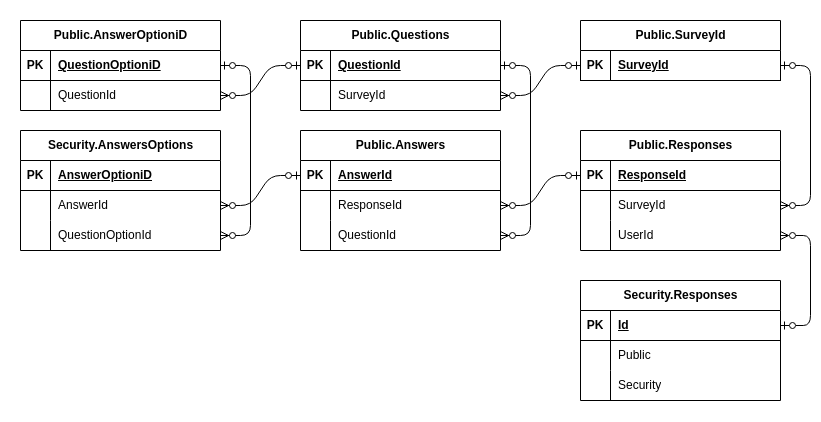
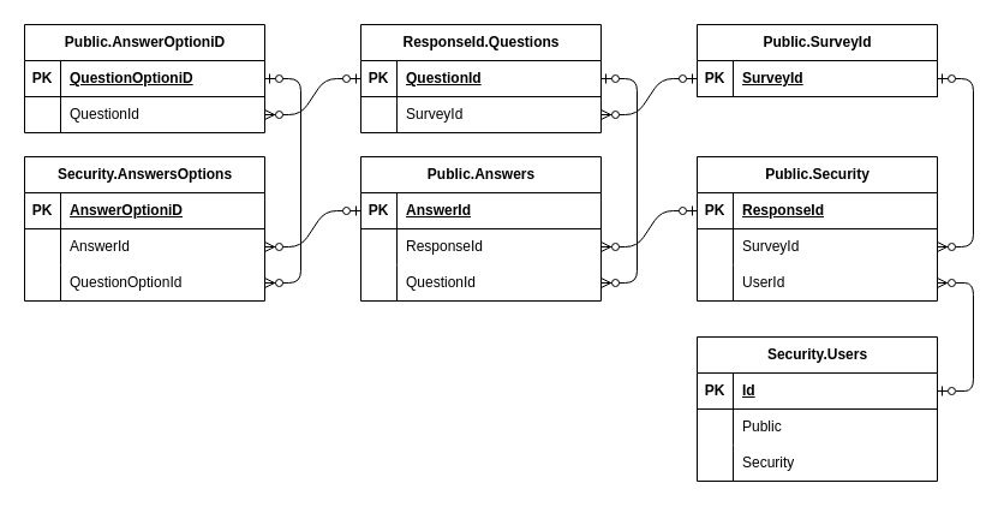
  <mxCell id="0" />
  <mxCell id="1" parent="0" />
  <mxCell id="2" value="Public.SurveyId" style="shape=table;startSize=30;container=1;collapsible=1;childLayout=tableLayout;fixedRows=1;rowLines=0;fontStyle=1;align=center;resizeLast=1;html=1;" vertex="1" parent="1"><mxGeometry x="580" y="20" width="200" height="60" as="geometry" /></mxCell>
  <mxCell id="3" value="" style="shape=tableRow;horizontal=0;startSize=0;swimlaneHead=0;swimlaneBody=0;fillColor=none;collapsible=0;dropTarget=0;points=[[0,0.5],[1,0.5]];portConstraint=eastwest;top=0;left=0;right=0;bottom=1;" vertex="1" parent="2"><mxGeometry y="30" width="200" height="30" as="geometry" /></mxCell>
  <mxCell id="4" value="PK" style="shape=partialRectangle;connectable=0;fillColor=none;top=0;left=0;bottom=0;right=0;fontStyle=1;overflow=hidden;whiteSpace=wrap;html=1;" vertex="1" parent="3"><mxGeometry width="30" height="30" as="geometry"><mxRectangle width="30" height="30" as="alternateBounds" /></mxGeometry></mxCell>
  <mxCell id="5" value="SurveyId" style="shape=partialRectangle;connectable=0;fillColor=none;top=0;left=0;bottom=0;right=0;align=left;spacingLeft=6;fontStyle=5;overflow=hidden;whiteSpace=wrap;html=1;" vertex="1" parent="3"><mxGeometry x="30" width="170" height="30" as="geometry"><mxRectangle width="170" height="30" as="alternateBounds" /></mxGeometry></mxCell>
- <mxCell id="6" value="Security.Responses" style="shape=table;startSize=30;container=1;collapsible=1;childLayout=tableLayout;fixedRows=1;rowLines=0;fontStyle=1;align=center;resizeLast=1;html=1;" vertex="1" parent="1"><mxGeometry x="580" y="280" width="200" height="120" as="geometry" /></mxCell>
+ <mxCell id="6" value="Security.Users" style="shape=table;startSize=30;container=1;collapsible=1;childLayout=tableLayout;fixedRows=1;rowLines=0;fontStyle=1;align=center;resizeLast=1;html=1;" vertex="1" parent="1"><mxGeometry x="580" y="280" width="200" height="120" as="geometry" /></mxCell>
  <mxCell id="7" value="" style="shape=tableRow;horizontal=0;startSize=0;swimlaneHead=0;swimlaneBody=0;fillColor=none;collapsible=0;dropTarget=0;points=[[0,0.5],[1,0.5]];portConstraint=eastwest;top=0;left=0;right=0;bottom=1;" vertex="1" parent="6"><mxGeometry y="30" width="200" height="30" as="geometry" /></mxCell>
  <mxCell id="8" value="PK" style="shape=partialRectangle;connectable=0;fillColor=none;top=0;left=0;bottom=0;right=0;fontStyle=1;overflow=hidden;whiteSpace=wrap;html=1;" vertex="1" parent="7"><mxGeometry width="30" height="30" as="geometry"><mxRectangle width="30" height="30" as="alternateBounds" /></mxGeometry></mxCell>
  <mxCell id="9" value="Id" style="shape=partialRectangle;connectable=0;fillColor=none;top=0;left=0;bottom=0;right=0;align=left;spacingLeft=6;fontStyle=5;overflow=hidden;whiteSpace=wrap;html=1;" vertex="1" parent="7"><mxGeometry x="30" width="170" height="30" as="geometry"><mxRectangle width="170" height="30" as="alternateBounds" /></mxGeometry></mxCell>
  <mxCell id="10" value="" style="shape=tableRow;horizontal=0;startSize=0;swimlaneHead=0;swimlaneBody=0;fillColor=none;collapsible=0;dropTarget=0;points=[[0,0.5],[1,0.5]];portConstraint=eastwest;top=0;left=0;right=0;bottom=0;" vertex="1" parent="6"><mxGeometry y="60" width="200" height="30" as="geometry" /></mxCell>
  <mxCell id="11" value="" style="shape=partialRectangle;connectable=0;fillColor=none;top=0;left=0;bottom=0;right=0;editable=1;overflow=hidden;whiteSpace=wrap;html=1;" vertex="1" parent="10"><mxGeometry width="30" height="30" as="geometry"><mxRectangle width="30" height="30" as="alternateBounds" /></mxGeometry></mxCell>
  <mxCell id="12" value="Public" style="shape=partialRectangle;connectable=0;fillColor=none;top=0;left=0;bottom=0;right=0;align=left;spacingLeft=6;overflow=hidden;whiteSpace=wrap;html=1;" vertex="1" parent="10"><mxGeometry x="30" width="170" height="30" as="geometry"><mxRectangle width="170" height="30" as="alternateBounds" /></mxGeometry></mxCell>
  <mxCell id="13" value="" style="shape=tableRow;horizontal=0;startSize=0;swimlaneHead=0;swimlaneBody=0;fillColor=none;collapsible=0;dropTarget=0;points=[[0,0.5],[1,0.5]];portConstraint=eastwest;top=0;left=0;right=0;bottom=0;" vertex="1" parent="6"><mxGeometry y="90" width="200" height="30" as="geometry" /></mxCell>
  <mxCell id="14" value="" style="shape=partialRectangle;connectable=0;fillColor=none;top=0;left=0;bottom=0;right=0;editable=1;overflow=hidden;whiteSpace=wrap;html=1;" vertex="1" parent="13"><mxGeometry width="30" height="30" as="geometry"><mxRectangle width="30" height="30" as="alternateBounds" /></mxGeometry></mxCell>
  <mxCell id="15" value="Security" style="shape=partialRectangle;connectable=0;fillColor=none;top=0;left=0;bottom=0;right=0;align=left;spacingLeft=6;overflow=hidden;whiteSpace=wrap;html=1;" vertex="1" parent="13"><mxGeometry x="30" width="170" height="30" as="geometry"><mxRectangle width="170" height="30" as="alternateBounds" /></mxGeometry></mxCell>
- <mxCell id="16" value="Public.Responses" style="shape=table;startSize=30;container=1;collapsible=1;childLayout=tableLayout;fixedRows=1;rowLines=0;fontStyle=1;align=center;resizeLast=1;html=1;" vertex="1" parent="1"><mxGeometry x="580" y="130" width="200" height="120" as="geometry" /></mxCell>
+ <mxCell id="16" value="Public.Security" style="shape=table;startSize=30;container=1;collapsible=1;childLayout=tableLayout;fixedRows=1;rowLines=0;fontStyle=1;align=center;resizeLast=1;html=1;" vertex="1" parent="1"><mxGeometry x="580" y="130" width="200" height="120" as="geometry" /></mxCell>
  <mxCell id="17" value="" style="shape=tableRow;horizontal=0;startSize=0;swimlaneHead=0;swimlaneBody=0;fillColor=none;collapsible=0;dropTarget=0;points=[[0,0.5],[1,0.5]];portConstraint=eastwest;top=0;left=0;right=0;bottom=1;" vertex="1" parent="16"><mxGeometry y="30" width="200" height="30" as="geometry" /></mxCell>
  <mxCell id="18" value="PK" style="shape=partialRectangle;connectable=0;fillColor=none;top=0;left=0;bottom=0;right=0;fontStyle=1;overflow=hidden;whiteSpace=wrap;html=1;" vertex="1" parent="17"><mxGeometry width="30" height="30" as="geometry"><mxRectangle width="30" height="30" as="alternateBounds" /></mxGeometry></mxCell>
  <mxCell id="19" value="ResponseId" style="shape=partialRectangle;connectable=0;fillColor=none;top=0;left=0;bottom=0;right=0;align=left;spacingLeft=6;fontStyle=5;overflow=hidden;whiteSpace=wrap;html=1;" vertex="1" parent="17"><mxGeometry x="30" width="170" height="30" as="geometry"><mxRectangle width="170" height="30" as="alternateBounds" /></mxGeometry></mxCell>
  <mxCell id="20" value="" style="shape=tableRow;horizontal=0;startSize=0;swimlaneHead=0;swimlaneBody=0;fillColor=none;collapsible=0;dropTarget=0;points=[[0,0.5],[1,0.5]];portConstraint=eastwest;top=0;left=0;right=0;bottom=0;" vertex="1" parent="16"><mxGeometry y="60" width="200" height="30" as="geometry" /></mxCell>
  <mxCell id="21" value="" style="shape=partialRectangle;connectable=0;fillColor=none;top=0;left=0;bottom=0;right=0;editable=1;overflow=hidden;whiteSpace=wrap;html=1;" vertex="1" parent="20"><mxGeometry width="30" height="30" as="geometry"><mxRectangle width="30" height="30" as="alternateBounds" /></mxGeometry></mxCell>
  <mxCell id="22" value="SurveyId" style="shape=partialRectangle;connectable=0;fillColor=none;top=0;left=0;bottom=0;right=0;align=left;spacingLeft=6;overflow=hidden;whiteSpace=wrap;html=1;" vertex="1" parent="20"><mxGeometry x="30" width="170" height="30" as="geometry"><mxRectangle width="170" height="30" as="alternateBounds" /></mxGeometry></mxCell>
  <mxCell id="23" value="" style="shape=tableRow;horizontal=0;startSize=0;swimlaneHead=0;swimlaneBody=0;fillColor=none;collapsible=0;dropTarget=0;points=[[0,0.5],[1,0.5]];portConstraint=eastwest;top=0;left=0;right=0;bottom=0;" vertex="1" parent="16"><mxGeometry y="90" width="200" height="30" as="geometry" /></mxCell>
  <mxCell id="24" value="" style="shape=partialRectangle;connectable=0;fillColor=none;top=0;left=0;bottom=0;right=0;editable=1;overflow=hidden;whiteSpace=wrap;html=1;" vertex="1" parent="23"><mxGeometry width="30" height="30" as="geometry"><mxRectangle width="30" height="30" as="alternateBounds" /></mxGeometry></mxCell>
  <mxCell id="25" value="UserId" style="shape=partialRectangle;connectable=0;fillColor=none;top=0;left=0;bottom=0;right=0;align=left;spacingLeft=6;overflow=hidden;whiteSpace=wrap;html=1;" vertex="1" parent="23"><mxGeometry x="30" width="170" height="30" as="geometry"><mxRectangle width="170" height="30" as="alternateBounds" /></mxGeometry></mxCell>
  <mxCell id="26" value="" style="edgeStyle=entityRelationEdgeStyle;fontSize=12;html=1;endArrow=ERzeroToOne;startArrow=ERzeroToMany;rounded=1;entryX=1;entryY=0.5;entryDx=0;entryDy=0;startFill=0;endFill=0;exitX=1;exitY=0.5;exitDx=0;exitDy=0;" edge="1" parent="1" source="23" target="7"><mxGeometry width="100" height="100" relative="1" as="geometry"><mxPoint x="710" y="300" as="sourcePoint" /><mxPoint x="960" y="-50" as="targetPoint" /></mxGeometry></mxCell>
- <mxCell id="27" value="Public.Questions" style="shape=table;startSize=30;container=1;collapsible=1;childLayout=tableLayout;fixedRows=1;rowLines=0;fontStyle=1;align=center;resizeLast=1;html=1;" vertex="1" parent="1"><mxGeometry x="300" y="20" width="200" height="90" as="geometry" /></mxCell>
+ <mxCell id="27" value="ResponseId.Questions" style="shape=table;startSize=30;container=1;collapsible=1;childLayout=tableLayout;fixedRows=1;rowLines=0;fontStyle=1;align=center;resizeLast=1;html=1;" vertex="1" parent="1"><mxGeometry x="300" y="20" width="200" height="90" as="geometry" /></mxCell>
  <mxCell id="28" value="" style="shape=tableRow;horizontal=0;startSize=0;swimlaneHead=0;swimlaneBody=0;fillColor=none;collapsible=0;dropTarget=0;points=[[0,0.5],[1,0.5]];portConstraint=eastwest;top=0;left=0;right=0;bottom=1;" vertex="1" parent="27"><mxGeometry y="30" width="200" height="30" as="geometry" /></mxCell>
  <mxCell id="29" value="PK" style="shape=partialRectangle;connectable=0;fillColor=none;top=0;left=0;bottom=0;right=0;fontStyle=1;overflow=hidden;whiteSpace=wrap;html=1;" vertex="1" parent="28"><mxGeometry width="30" height="30" as="geometry"><mxRectangle width="30" height="30" as="alternateBounds" /></mxGeometry></mxCell>
  <mxCell id="30" value="QuestionId" style="shape=partialRectangle;connectable=0;fillColor=none;top=0;left=0;bottom=0;right=0;align=left;spacingLeft=6;fontStyle=5;overflow=hidden;whiteSpace=wrap;html=1;" vertex="1" parent="28"><mxGeometry x="30" width="170" height="30" as="geometry"><mxRectangle width="170" height="30" as="alternateBounds" /></mxGeometry></mxCell>
  <mxCell id="31" value="" style="shape=tableRow;horizontal=0;startSize=0;swimlaneHead=0;swimlaneBody=0;fillColor=none;collapsible=0;dropTarget=0;points=[[0,0.5],[1,0.5]];portConstraint=eastwest;top=0;left=0;right=0;bottom=0;" vertex="1" parent="27"><mxGeometry y="60" width="200" height="30" as="geometry" /></mxCell>
  <mxCell id="32" value="" style="shape=partialRectangle;connectable=0;fillColor=none;top=0;left=0;bottom=0;right=0;editable=1;overflow=hidden;whiteSpace=wrap;html=1;" vertex="1" parent="31"><mxGeometry width="30" height="30" as="geometry"><mxRectangle width="30" height="30" as="alternateBounds" /></mxGeometry></mxCell>
  <mxCell id="33" value="SurveyId" style="shape=partialRectangle;connectable=0;fillColor=none;top=0;left=0;bottom=0;right=0;align=left;spacingLeft=6;overflow=hidden;whiteSpace=wrap;html=1;" vertex="1" parent="31"><mxGeometry x="30" width="170" height="30" as="geometry"><mxRectangle width="170" height="30" as="alternateBounds" /></mxGeometry></mxCell>
  <mxCell id="34" value="" style="edgeStyle=entityRelationEdgeStyle;fontSize=12;html=1;endArrow=ERzeroToMany;startArrow=ERzeroToOne;rounded=1;exitX=0;exitY=0.5;exitDx=0;exitDy=0;entryX=1;entryY=0.5;entryDx=0;entryDy=0;" edge="1" parent="1" source="3" target="31"><mxGeometry width="100" height="100" relative="1" as="geometry"><mxPoint x="460" y="240" as="sourcePoint" /><mxPoint x="540" y="310" as="targetPoint" /></mxGeometry></mxCell>
  <mxCell id="35" value="Public.Answers" style="shape=table;startSize=30;container=1;collapsible=1;childLayout=tableLayout;fixedRows=1;rowLines=0;fontStyle=1;align=center;resizeLast=1;html=1;" vertex="1" parent="1"><mxGeometry x="300" y="130" width="200" height="120" as="geometry" /></mxCell>
  <mxCell id="36" value="" style="shape=tableRow;horizontal=0;startSize=0;swimlaneHead=0;swimlaneBody=0;fillColor=none;collapsible=0;dropTarget=0;points=[[0,0.5],[1,0.5]];portConstraint=eastwest;top=0;left=0;right=0;bottom=1;" vertex="1" parent="35"><mxGeometry y="30" width="200" height="30" as="geometry" /></mxCell>
  <mxCell id="37" value="PK" style="shape=partialRectangle;connectable=0;fillColor=none;top=0;left=0;bottom=0;right=0;fontStyle=1;overflow=hidden;whiteSpace=wrap;html=1;" vertex="1" parent="36"><mxGeometry width="30" height="30" as="geometry"><mxRectangle width="30" height="30" as="alternateBounds" /></mxGeometry></mxCell>
  <mxCell id="38" value="AnswerId" style="shape=partialRectangle;connectable=0;fillColor=none;top=0;left=0;bottom=0;right=0;align=left;spacingLeft=6;fontStyle=5;overflow=hidden;whiteSpace=wrap;html=1;" vertex="1" parent="36"><mxGeometry x="30" width="170" height="30" as="geometry"><mxRectangle width="170" height="30" as="alternateBounds" /></mxGeometry></mxCell>
  <mxCell id="39" value="" style="shape=tableRow;horizontal=0;startSize=0;swimlaneHead=0;swimlaneBody=0;fillColor=none;collapsible=0;dropTarget=0;points=[[0,0.5],[1,0.5]];portConstraint=eastwest;top=0;left=0;right=0;bottom=0;" vertex="1" parent="35"><mxGeometry y="60" width="200" height="30" as="geometry" /></mxCell>
  <mxCell id="40" value="" style="shape=partialRectangle;connectable=0;fillColor=none;top=0;left=0;bottom=0;right=0;editable=1;overflow=hidden;whiteSpace=wrap;html=1;" vertex="1" parent="39"><mxGeometry width="30" height="30" as="geometry"><mxRectangle width="30" height="30" as="alternateBounds" /></mxGeometry></mxCell>
  <mxCell id="41" value="ResponseId" style="shape=partialRectangle;connectable=0;fillColor=none;top=0;left=0;bottom=0;right=0;align=left;spacingLeft=6;overflow=hidden;whiteSpace=wrap;html=1;" vertex="1" parent="39"><mxGeometry x="30" width="170" height="30" as="geometry"><mxRectangle width="170" height="30" as="alternateBounds" /></mxGeometry></mxCell>
  <mxCell id="42" value="" style="shape=tableRow;horizontal=0;startSize=0;swimlaneHead=0;swimlaneBody=0;fillColor=none;collapsible=0;dropTarget=0;points=[[0,0.5],[1,0.5]];portConstraint=eastwest;top=0;left=0;right=0;bottom=0;" vertex="1" parent="35"><mxGeometry y="90" width="200" height="30" as="geometry" /></mxCell>
  <mxCell id="43" value="" style="shape=partialRectangle;connectable=0;fillColor=none;top=0;left=0;bottom=0;right=0;editable=1;overflow=hidden;whiteSpace=wrap;html=1;" vertex="1" parent="42"><mxGeometry width="30" height="30" as="geometry"><mxRectangle width="30" height="30" as="alternateBounds" /></mxGeometry></mxCell>
  <mxCell id="44" value="QuestionId" style="shape=partialRectangle;connectable=0;fillColor=none;top=0;left=0;bottom=0;right=0;align=left;spacingLeft=6;overflow=hidden;whiteSpace=wrap;html=1;" vertex="1" parent="42"><mxGeometry x="30" width="170" height="30" as="geometry"><mxRectangle width="170" height="30" as="alternateBounds" /></mxGeometry></mxCell>
  <mxCell id="45" value="" style="edgeStyle=entityRelationEdgeStyle;fontSize=12;html=1;endArrow=ERzeroToMany;startArrow=ERzeroToOne;rounded=1;exitX=0;exitY=0.5;exitDx=0;exitDy=0;entryX=1;entryY=0.5;entryDx=0;entryDy=0;" edge="1" parent="1" source="17" target="39"><mxGeometry width="100" height="100" relative="1" as="geometry"><mxPoint x="540" y="105" as="sourcePoint" /><mxPoint x="440" y="175" as="targetPoint" /></mxGeometry></mxCell>
  <mxCell id="46" value="Public.AnswerOptioniD" style="shape=table;startSize=30;container=1;collapsible=1;childLayout=tableLayout;fixedRows=1;rowLines=0;fontStyle=1;align=center;resizeLast=1;html=1;" vertex="1" parent="1"><mxGeometry x="20" y="20" width="200" height="90" as="geometry" /></mxCell>
  <mxCell id="47" value="" style="shape=tableRow;horizontal=0;startSize=0;swimlaneHead=0;swimlaneBody=0;fillColor=none;collapsible=0;dropTarget=0;points=[[0,0.5],[1,0.5]];portConstraint=eastwest;top=0;left=0;right=0;bottom=1;" vertex="1" parent="46"><mxGeometry y="30" width="200" height="30" as="geometry" /></mxCell>
  <mxCell id="48" value="PK" style="shape=partialRectangle;connectable=0;fillColor=none;top=0;left=0;bottom=0;right=0;fontStyle=1;overflow=hidden;whiteSpace=wrap;html=1;" vertex="1" parent="47"><mxGeometry width="30" height="30" as="geometry"><mxRectangle width="30" height="30" as="alternateBounds" /></mxGeometry></mxCell>
  <mxCell id="49" value="QuestionOptioniD" style="shape=partialRectangle;connectable=0;fillColor=none;top=0;left=0;bottom=0;right=0;align=left;spacingLeft=6;fontStyle=5;overflow=hidden;whiteSpace=wrap;html=1;" vertex="1" parent="47"><mxGeometry x="30" width="170" height="30" as="geometry"><mxRectangle width="170" height="30" as="alternateBounds" /></mxGeometry></mxCell>
  <mxCell id="50" value="" style="shape=tableRow;horizontal=0;startSize=0;swimlaneHead=0;swimlaneBody=0;fillColor=none;collapsible=0;dropTarget=0;points=[[0,0.5],[1,0.5]];portConstraint=eastwest;top=0;left=0;right=0;bottom=0;" vertex="1" parent="46"><mxGeometry y="60" width="200" height="30" as="geometry" /></mxCell>
  <mxCell id="51" value="" style="shape=partialRectangle;connectable=0;fillColor=none;top=0;left=0;bottom=0;right=0;editable=1;overflow=hidden;whiteSpace=wrap;html=1;" vertex="1" parent="50"><mxGeometry width="30" height="30" as="geometry"><mxRectangle width="30" height="30" as="alternateBounds" /></mxGeometry></mxCell>
  <mxCell id="52" value="QuestionId" style="shape=partialRectangle;connectable=0;fillColor=none;top=0;left=0;bottom=0;right=0;align=left;spacingLeft=6;overflow=hidden;whiteSpace=wrap;html=1;" vertex="1" parent="50"><mxGeometry x="30" width="170" height="30" as="geometry"><mxRectangle width="170" height="30" as="alternateBounds" /></mxGeometry></mxCell>
  <mxCell id="53" value="" style="edgeStyle=entityRelationEdgeStyle;fontSize=12;html=1;endArrow=ERzeroToMany;startArrow=ERzeroToOne;rounded=1;exitX=0;exitY=0.5;exitDx=0;exitDy=0;entryX=1;entryY=0.5;entryDx=0;entryDy=0;" edge="1" parent="1" source="28" target="50"><mxGeometry width="100" height="100" relative="1" as="geometry"><mxPoint x="620" y="245" as="sourcePoint" /><mxPoint x="540" y="175" as="targetPoint" /></mxGeometry></mxCell>
  <mxCell id="54" value="" style="edgeStyle=entityRelationEdgeStyle;fontSize=12;html=1;endArrow=ERzeroToMany;startArrow=ERzeroToOne;rounded=1;entryX=1;entryY=0.5;entryDx=0;entryDy=0;exitX=1;exitY=0.5;exitDx=0;exitDy=0;" edge="1" parent="1" source="3" target="20"><mxGeometry width="100" height="100" relative="1" as="geometry"><mxPoint x="510" y="230" as="sourcePoint" /><mxPoint x="540" y="175" as="targetPoint" /></mxGeometry></mxCell>
  <mxCell id="55" value="" style="fontSize=12;html=1;endArrow=ERzeroToMany;startArrow=ERzeroToOne;exitX=1;exitY=0.5;exitDx=0;exitDy=0;edgeStyle=entityRelationEdgeStyle;rounded=1;entryX=1;entryY=0.5;entryDx=0;entryDy=0;" edge="1" parent="1" source="28" target="42"><mxGeometry width="100" height="100" relative="1" as="geometry"><mxPoint x="590" y="125" as="sourcePoint" /><mxPoint x="260" y="275" as="targetPoint" /></mxGeometry></mxCell>
  <mxCell id="56" value="Security.AnswersOptions" style="shape=table;startSize=30;container=1;collapsible=1;childLayout=tableLayout;fixedRows=1;rowLines=0;fontStyle=1;align=center;resizeLast=1;html=1;" vertex="1" parent="1"><mxGeometry x="20" y="130" width="200" height="120" as="geometry" /></mxCell>
  <mxCell id="57" value="" style="shape=tableRow;horizontal=0;startSize=0;swimlaneHead=0;swimlaneBody=0;fillColor=none;collapsible=0;dropTarget=0;points=[[0,0.5],[1,0.5]];portConstraint=eastwest;top=0;left=0;right=0;bottom=1;" vertex="1" parent="56"><mxGeometry y="30" width="200" height="30" as="geometry" /></mxCell>
  <mxCell id="58" value="PK" style="shape=partialRectangle;connectable=0;fillColor=none;top=0;left=0;bottom=0;right=0;fontStyle=1;overflow=hidden;whiteSpace=wrap;html=1;" vertex="1" parent="57"><mxGeometry width="30" height="30" as="geometry"><mxRectangle width="30" height="30" as="alternateBounds" /></mxGeometry></mxCell>
  <mxCell id="59" value="AnswerOptioniD" style="shape=partialRectangle;connectable=0;fillColor=none;top=0;left=0;bottom=0;right=0;align=left;spacingLeft=6;fontStyle=5;overflow=hidden;whiteSpace=wrap;html=1;" vertex="1" parent="57"><mxGeometry x="30" width="170" height="30" as="geometry"><mxRectangle width="170" height="30" as="alternateBounds" /></mxGeometry></mxCell>
  <mxCell id="60" value="" style="shape=tableRow;horizontal=0;startSize=0;swimlaneHead=0;swimlaneBody=0;fillColor=none;collapsible=0;dropTarget=0;points=[[0,0.5],[1,0.5]];portConstraint=eastwest;top=0;left=0;right=0;bottom=0;" vertex="1" parent="56"><mxGeometry y="60" width="200" height="30" as="geometry" /></mxCell>
  <mxCell id="61" value="" style="shape=partialRectangle;connectable=0;fillColor=none;top=0;left=0;bottom=0;right=0;editable=1;overflow=hidden;whiteSpace=wrap;html=1;" vertex="1" parent="60"><mxGeometry width="30" height="30" as="geometry"><mxRectangle width="30" height="30" as="alternateBounds" /></mxGeometry></mxCell>
  <mxCell id="62" value="AnswerId" style="shape=partialRectangle;connectable=0;fillColor=none;top=0;left=0;bottom=0;right=0;align=left;spacingLeft=6;overflow=hidden;whiteSpace=wrap;html=1;" vertex="1" parent="60"><mxGeometry x="30" width="170" height="30" as="geometry"><mxRectangle width="170" height="30" as="alternateBounds" /></mxGeometry></mxCell>
  <mxCell id="63" value="" style="shape=tableRow;horizontal=0;startSize=0;swimlaneHead=0;swimlaneBody=0;fillColor=none;collapsible=0;dropTarget=0;points=[[0,0.5],[1,0.5]];portConstraint=eastwest;top=0;left=0;right=0;bottom=0;" vertex="1" parent="56"><mxGeometry y="90" width="200" height="30" as="geometry" /></mxCell>
  <mxCell id="64" value="" style="shape=partialRectangle;connectable=0;fillColor=none;top=0;left=0;bottom=0;right=0;editable=1;overflow=hidden;whiteSpace=wrap;html=1;" vertex="1" parent="63"><mxGeometry width="30" height="30" as="geometry"><mxRectangle width="30" height="30" as="alternateBounds" /></mxGeometry></mxCell>
  <mxCell id="65" value="QuestionOptionId" style="shape=partialRectangle;connectable=0;fillColor=none;top=0;left=0;bottom=0;right=0;align=left;spacingLeft=6;overflow=hidden;whiteSpace=wrap;html=1;" vertex="1" parent="63"><mxGeometry x="30" width="170" height="30" as="geometry"><mxRectangle width="170" height="30" as="alternateBounds" /></mxGeometry></mxCell>
  <mxCell id="66" value="" style="edgeStyle=entityRelationEdgeStyle;fontSize=12;html=1;endArrow=ERzeroToMany;startArrow=ERzeroToOne;rounded=1;exitX=0;exitY=0.5;exitDx=0;exitDy=0;entryX=1;entryY=0.5;entryDx=0;entryDy=0;" edge="1" parent="1" source="36" target="60"><mxGeometry width="100" height="100" relative="1" as="geometry"><mxPoint x="310" y="25" as="sourcePoint" /><mxPoint x="230" y="105" as="targetPoint" /></mxGeometry></mxCell>
  <mxCell id="67" value="" style="edgeStyle=entityRelationEdgeStyle;fontSize=12;html=1;endArrow=ERzeroToMany;startArrow=ERzeroToOne;rounded=1;exitX=1;exitY=0.5;exitDx=0;exitDy=0;entryX=1;entryY=0.5;entryDx=0;entryDy=0;" edge="1" parent="1" source="47" target="63"><mxGeometry width="100" height="100" relative="1" as="geometry"><mxPoint x="310" y="75" as="sourcePoint" /><mxPoint x="230" y="105" as="targetPoint" /></mxGeometry></mxCell>
